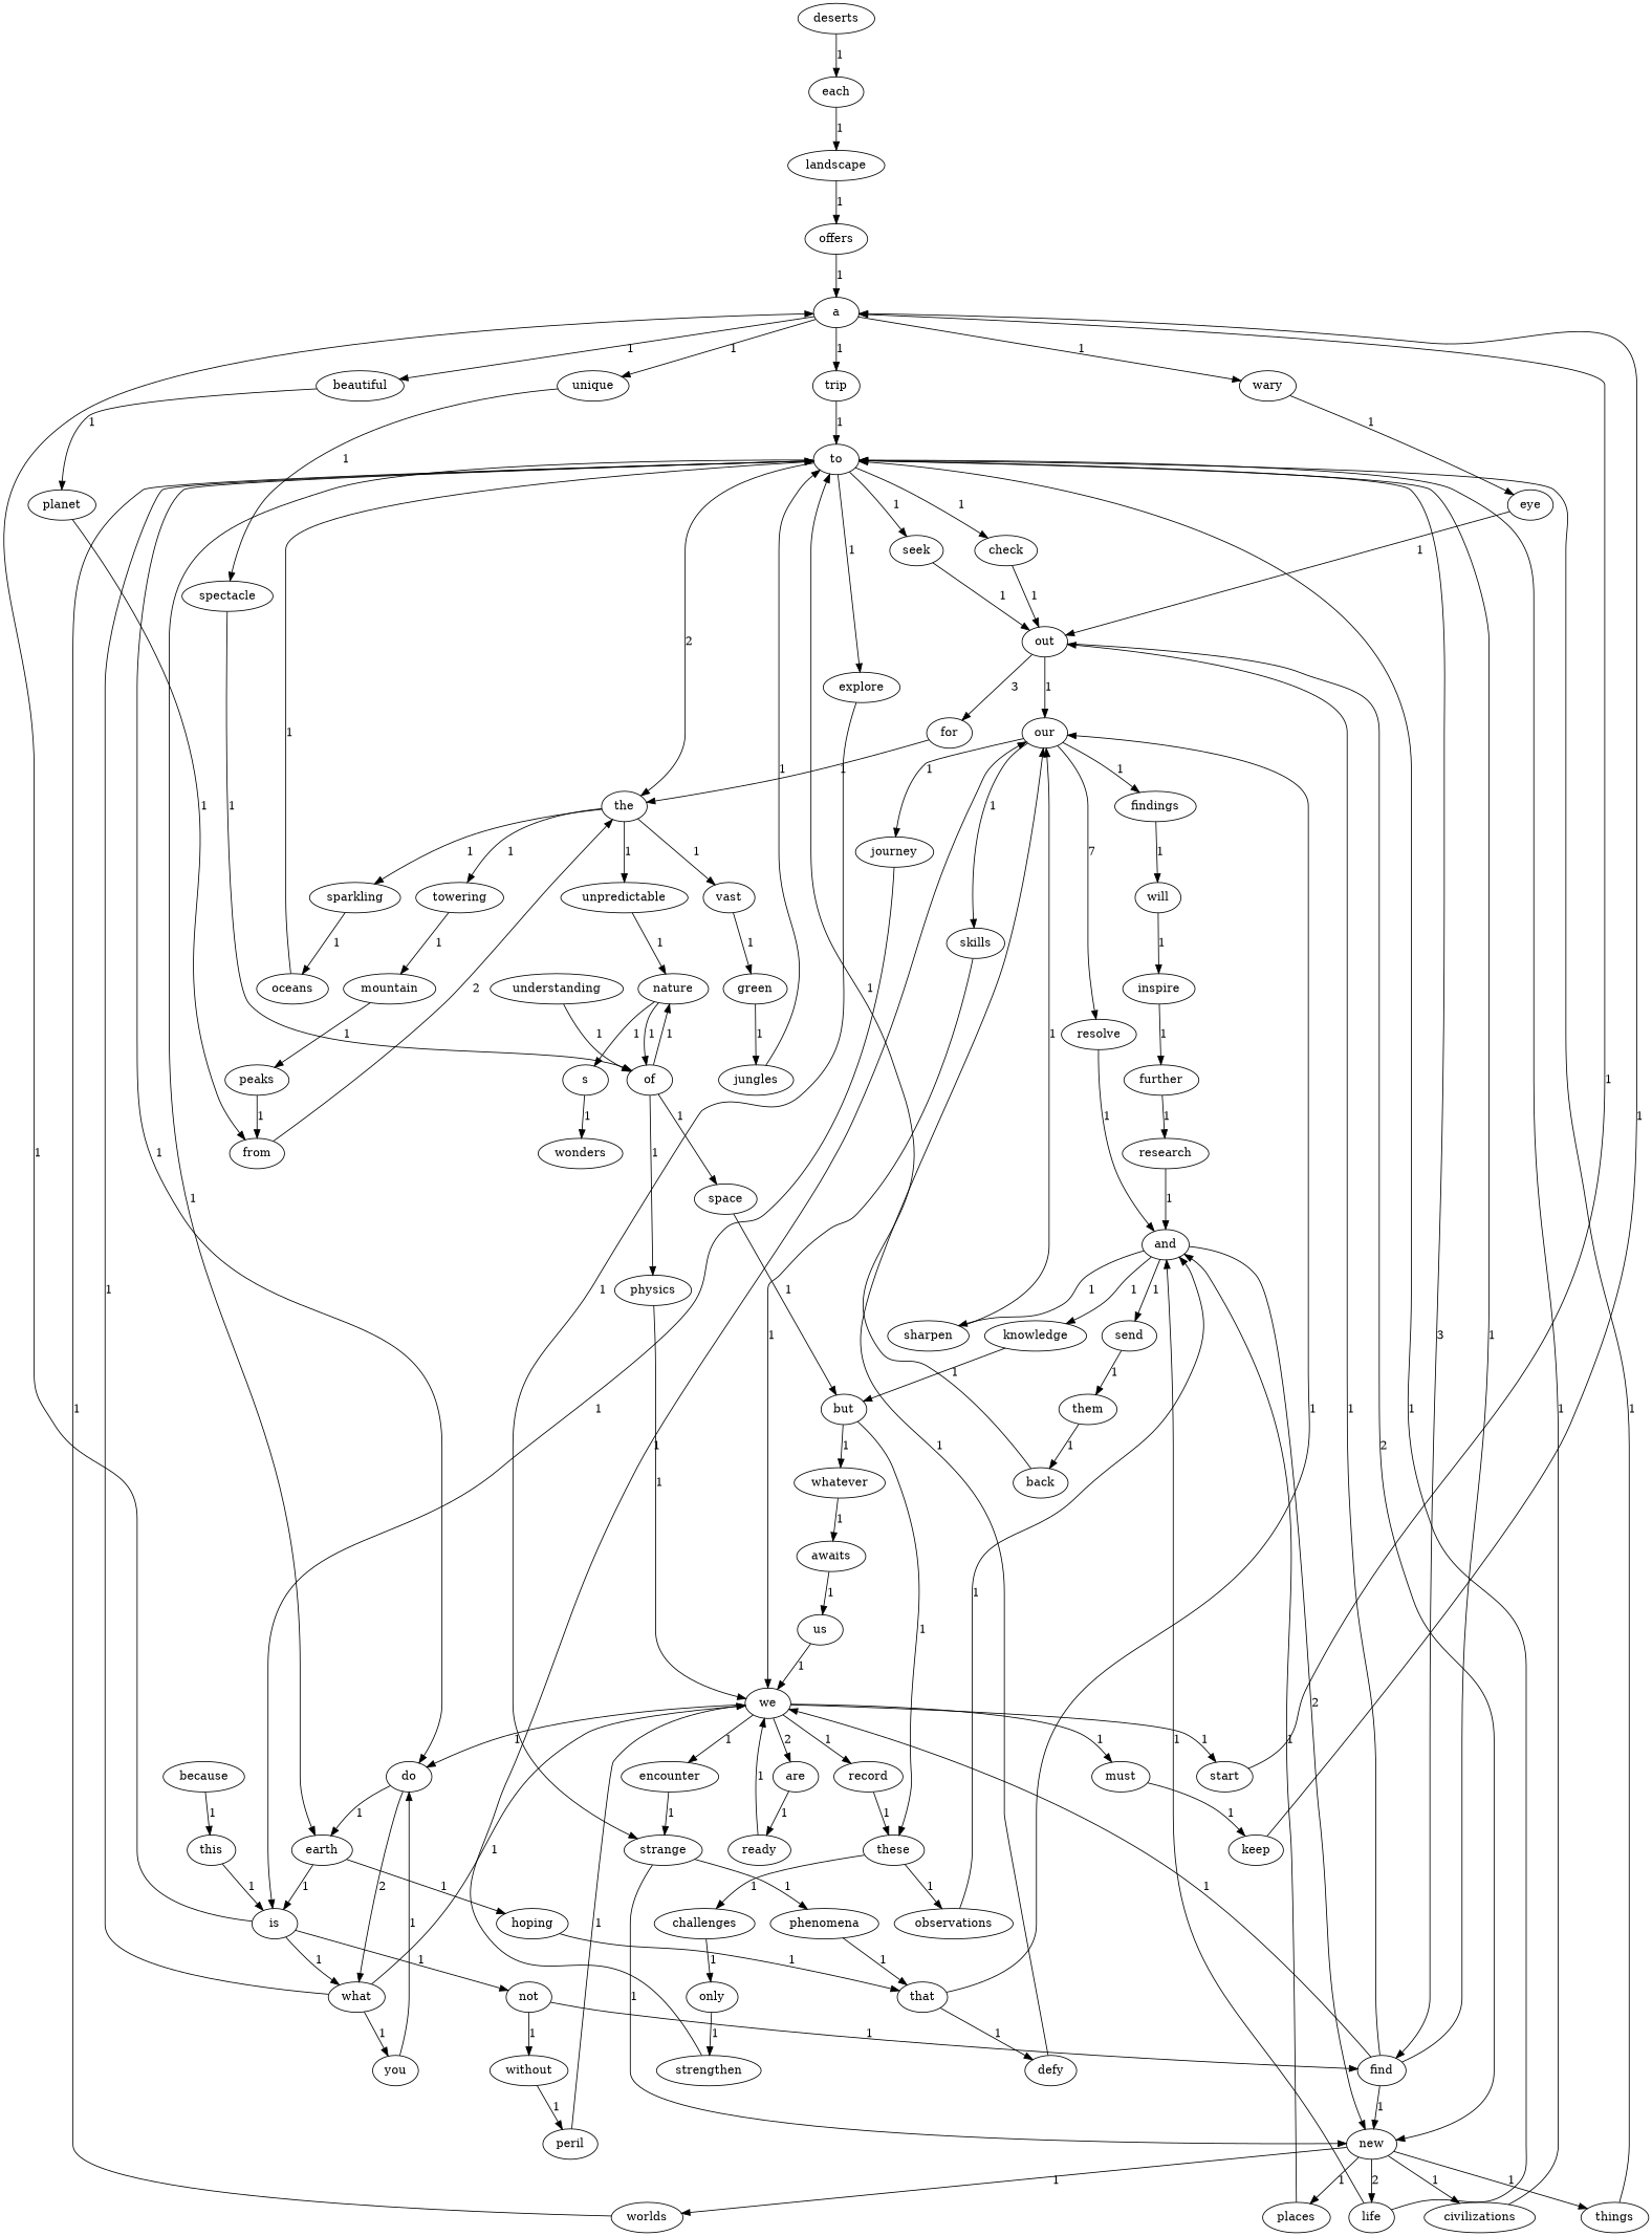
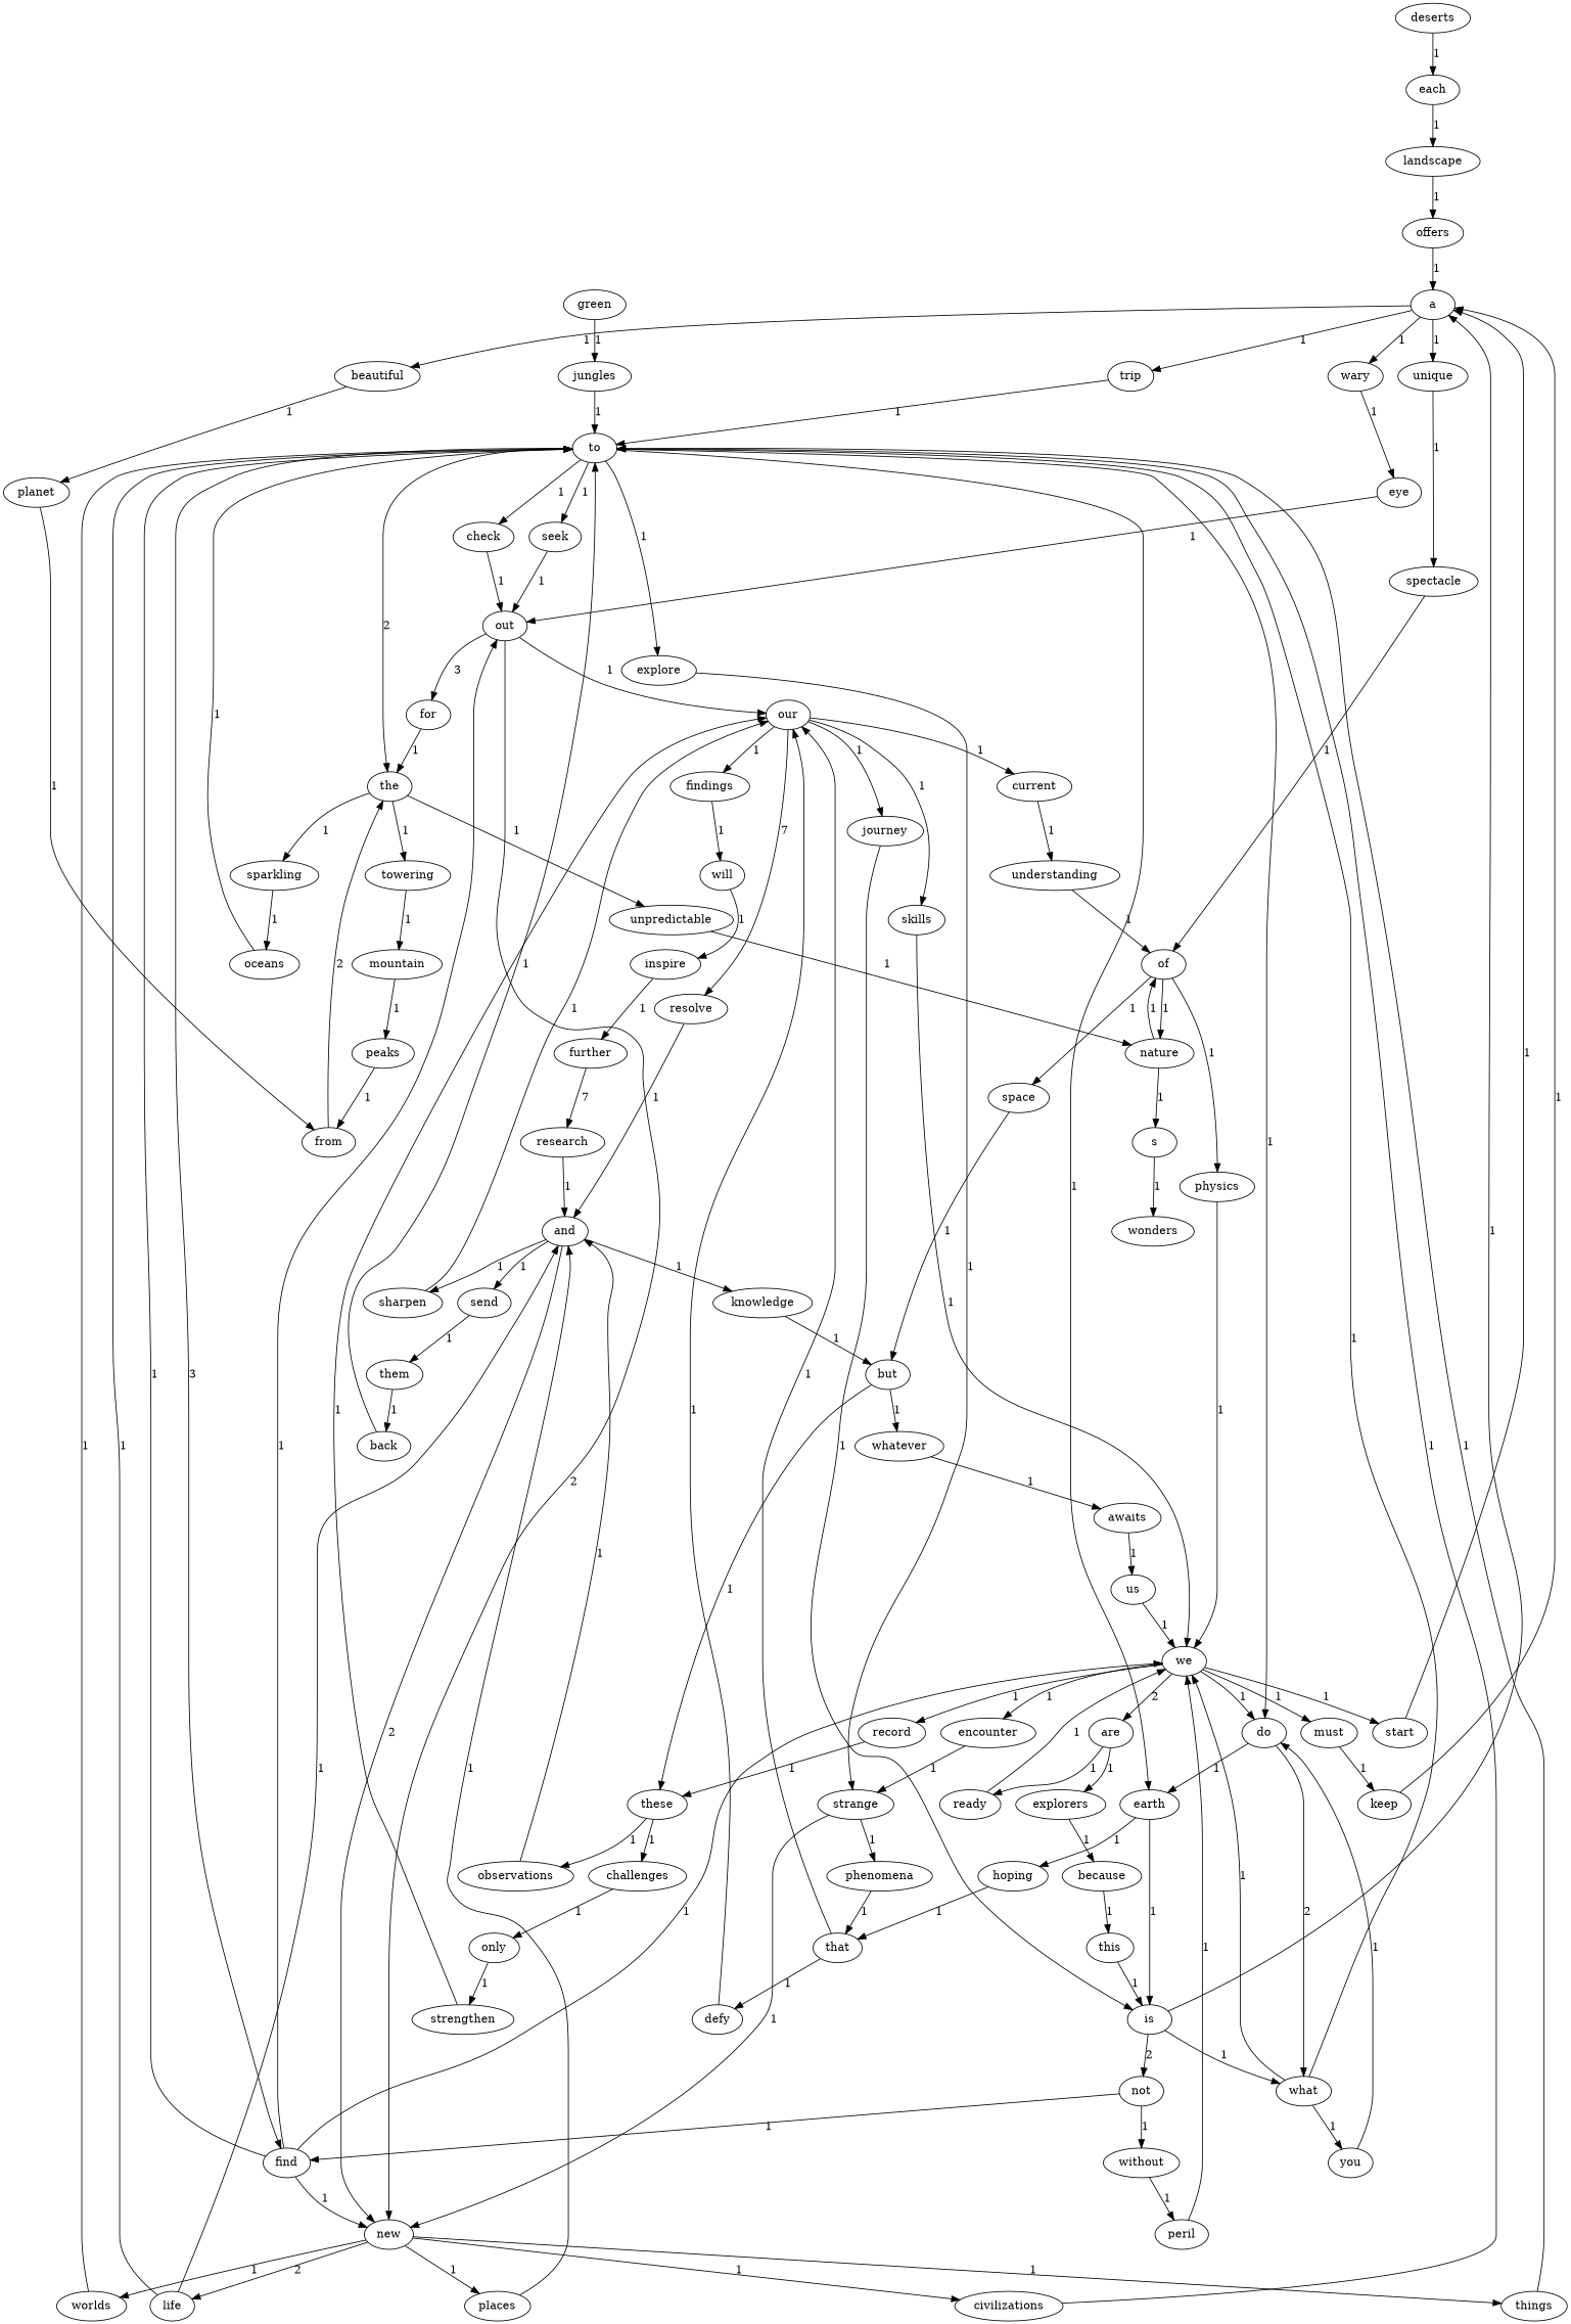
  digraph {
    deserts
    each
    landscape
    a
    trip
    wary
    beautiful
    unique
    to
    eye
    planet
    spectacle
    check
    the
    explore
    seek
    find
    earth
    do
    out
    from
    of
    offers
    nature
    s
    space
    physics
    wonders
    but
    we
    our
    new
    for
    findings
+   current
    skills
    journey
    resolve
    worlds
    life
    things
    civilizations
    places
    unpredictable
-   vast
    towering
    sparkling
    encounter
    strange
    phenomena
    that
    this
    is
    not
    what
    without
    you
    start
    them
    back
    green
    mountain
    oceans
    jungles
    peaks
    send
    keep
    hoping
    must
    record
    are
    peril
    further
    research
    and
    sharpen
    knowledge
    defy
    will
    understanding
    these
    whatever
    challenges
    observations
    awaits
    only
    us
    inspire
    strengthen
    ready
+   explorers
    because
    deserts -> each [label=1]
    each -> landscape [label=1]
    landscape -> offers [label=1]
    a -> trip [label=1]
    a -> wary [label=1]
    a -> beautiful [label=1]
    a -> unique [label=1]
    trip -> to [label=1]
    wary -> eye [label=1]
    beautiful -> planet [label=1]
    unique -> spectacle [label=1]
    to -> check [label=1]
    to -> the [label=2]
    to -> explore [label=1]
    to -> seek [label=1]
    to -> find [label=3]
    to -> earth [label=1]
    to -> do [label=1]
    eye -> out [label=1]
    planet -> from [label=1]
    spectacle -> of [label=1]
    check -> out [label=1]
    the -> unpredictable [label=1]
-   the -> vast [label=1]
    the -> towering [label=1]
    the -> sparkling [label=1]
    explore -> strange [label=1]
    seek -> out [label=1]
    find -> to [label=1]
    find -> out [label=1]
    find -> we [label=1]
    find -> new [label=1]
    earth -> is [label=1]
    earth -> hoping [label=1]
    do -> earth [label=1]
    do -> what [label=2]
    out -> our [label=1]
    out -> new [label=2]
    out -> for [label=3]
    from -> the [label=2]
    of -> nature [label=1]
    of -> space [label=1]
    of -> physics [label=1]
    offers -> a [label=1]
    nature -> of [label=1]
    nature -> s [label=1]
    s -> wonders [label=1]
    space -> but [label=1]
    physics -> we [label=1]
    but -> these [label=1]
    but -> whatever [label=1]
    we -> do [label=1]
    we -> encounter [label=1]
    we -> start [label=1]
    we -> must [label=1]
    we -> record [label=1]
    we -> are [label=2]
    our -> findings [label=1]
+   our -> current [label=1]
    our -> skills [label=1]
    our -> journey [label=1]
    our -> resolve [label=7]
    new -> worlds [label=1]
    new -> life [label=2]
    new -> things [label=1]
    new -> civilizations [label=1]
    new -> places [label=1]
    for -> the [label=1]
    findings -> will [label=1]
+   current -> understanding [label=1]
    skills -> we [label=1]
    journey -> is [label=1]
    resolve -> and [label=1]
    worlds -> to [label=1]
    life -> to [label=1]
    life -> and [label=1]
    things -> to [label=1]
    civilizations -> to [label=1]
    places -> and [label=1]
    unpredictable -> nature [label=1]
-   vast -> green [label=1]
    towering -> mountain [label=1]
    sparkling -> oceans [label=1]
    encounter -> strange [label=1]
    strange -> new [label=1]
    strange -> phenomena [label=1]
    phenomena -> that [label=1]
    that -> our [label=1]
    that -> defy [label=1]
    this -> is [label=1]
    is -> a [label=1]
-   is -> not [label=1]
+   is -> not [label=2]
    is -> what [label=1]
    not -> find [label=1]
    not -> without [label=1]
    what -> to [label=1]
    what -> we [label=1]
    what -> you [label=1]
    without -> peril [label=1]
    you -> do [label=1]
    start -> a [label=1]
    them -> back [label=1]
    back -> to [label=1]
    green -> jungles [label=1]
    mountain -> peaks [label=1]
    oceans -> to [label=1]
    jungles -> to [label=1]
    peaks -> from [label=1]
    send -> them [label=1]
    keep -> a [label=1]
    hoping -> that [label=1]
    must -> keep [label=1]
    record -> these [label=1]
    are -> ready [label=1]
+   are -> explorers [label=1]
    peril -> we [label=1]
-   further -> research [label=1]
+   further -> research [label=7]
    research -> and [label=1]
    and -> new [label=2]
    and -> send [label=1]
    and -> sharpen [label=1]
    and -> knowledge [label=1]
    sharpen -> our [label=1]
    knowledge -> but [label=1]
    defy -> our [label=1]
    will -> inspire [label=1]
    understanding -> of [label=1]
    these -> challenges [label=1]
    these -> observations [label=1]
    whatever -> awaits [label=1]
    challenges -> only [label=1]
    observations -> and [label=1]
    awaits -> us [label=1]
    only -> strengthen [label=1]
    us -> we [label=1]
    inspire -> further [label=1]
    strengthen -> our [label=1]
    ready -> we [label=1]
+   explorers -> because [label=1]
    because -> this [label=1]
  }
